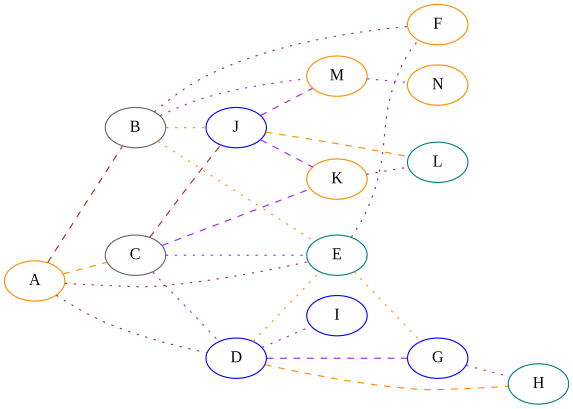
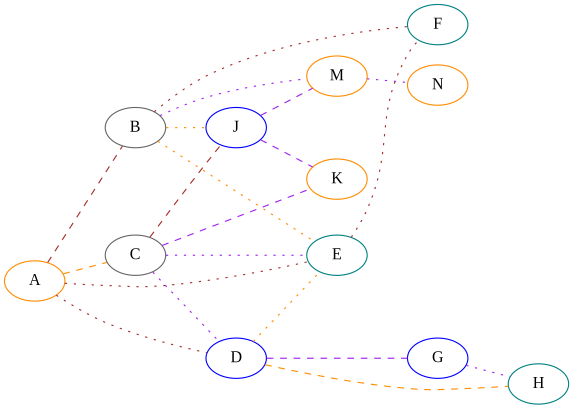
  graph {
    fontname="Liberation Serif"
    normalize=true
    rankdir=LR
    node [color=darkorange fontname="Liberation Serif"]
    edge [color=purple fontname="Liberation Serif" style=dotted]
    A
    B [color=gray40]
    C [color=gray40]
    D [color=blue]
    E [color=teal]
-   F
+   F [color=teal]
    J [color=blue]
    M
    K
-   I [color=blue]
    G [color=blue]
    H [color=teal]
-   L [color=teal]
    N
    A -- B [color=brown style=dashed]
    A -- C [color=darkorange style=dashed]
    A -- D [color=brown]
    A -- E [color=brown]
    B -- E [color=darkorange]
    B -- F [color=brown]
    B -- J [color=darkorange]
    B -- M
    C -- D
    C -- E
    C -- J [color=brown style=dashed]
    C -- K [style=dashed]
    D -- E [color=darkorange]
-   D -- I
    D -- G [style=dashed]
    D -- H [color=darkorange style=dashed]
    E -- F [color=brown]
-   E -- G [color=darkorange]
    J -- M [style=dashed]
    J -- K [style=dashed]
-   J -- L [color=darkorange style=dashed]
    M -- N
-   K -- L [color=brown]
    G -- H
  }
